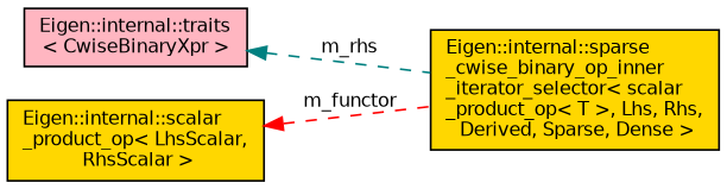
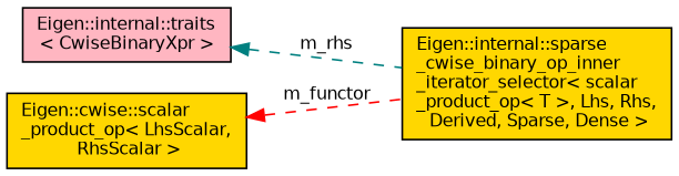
  digraph {
    rankdir=LR
    node [color=black fillcolor=gold fontname=Helvetica fontsize=10 shape=record style=filled]
    edge [dir=back fontname=Helvetica fontsize=10 labelfontname=Helvetica labelfontsize=10 style=dashed]
    n1 [fontcolor=black height=0.2 label="Eigen::internal::sparse\l_cwise_binary_op_inner\l_iterator_selector\< scalar\l_product_op\< T \>, Lhs, Rhs,\l Derived, Sparse, Dense \>" width=0.4]
    n2 [fillcolor=lightpink height=0.2 label="Eigen::internal::traits\l\< CwiseBinaryXpr \>" width=0.4]
-   n3 [height=0.2 label="Eigen::internal::scalar\l_product_op\< LhsScalar,\l RhsScalar \>" width=0.4]
+   n3 [height=0.2 label="Eigen::cwise::scalar\l_product_op\< LhsScalar,\l RhsScalar \>" width=0.4]
    n2 -> n1 [color=teal label=" m_rhs"]
    n3 -> n1 [color=red label=" m_functor"]
  }
